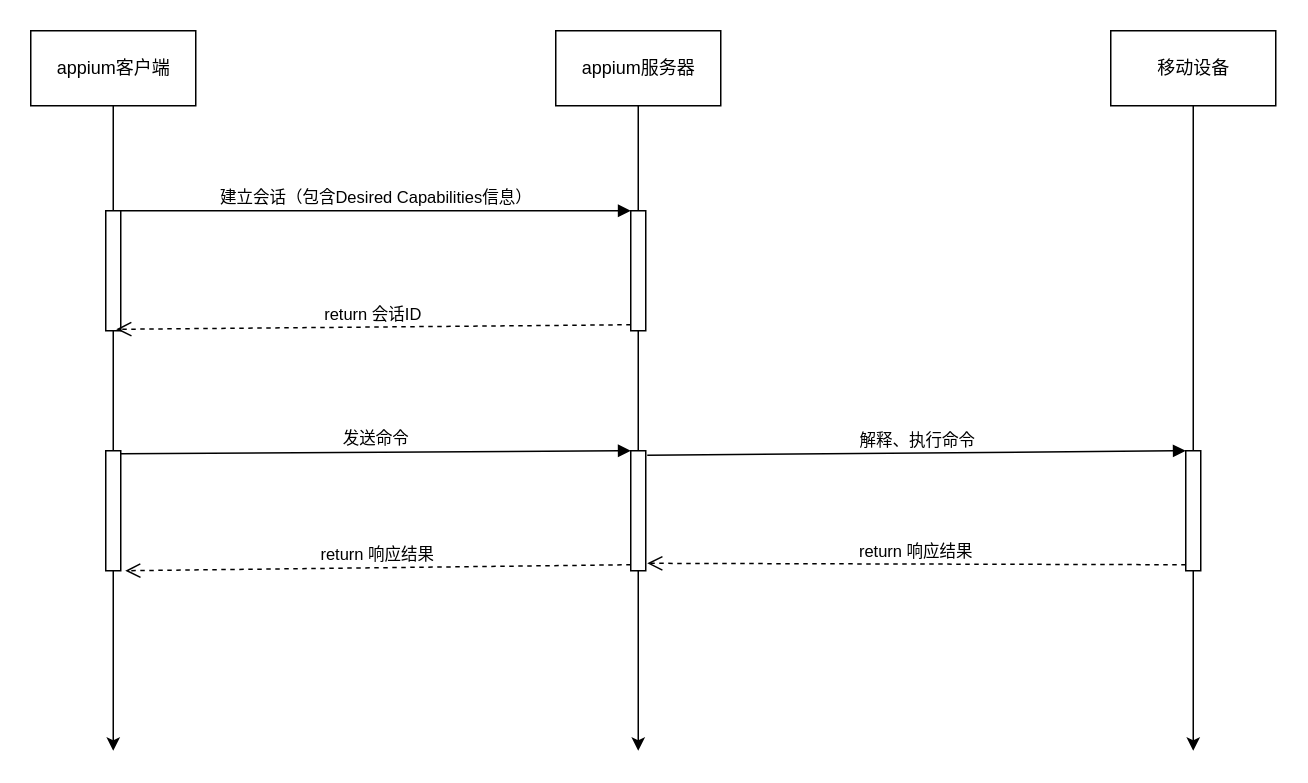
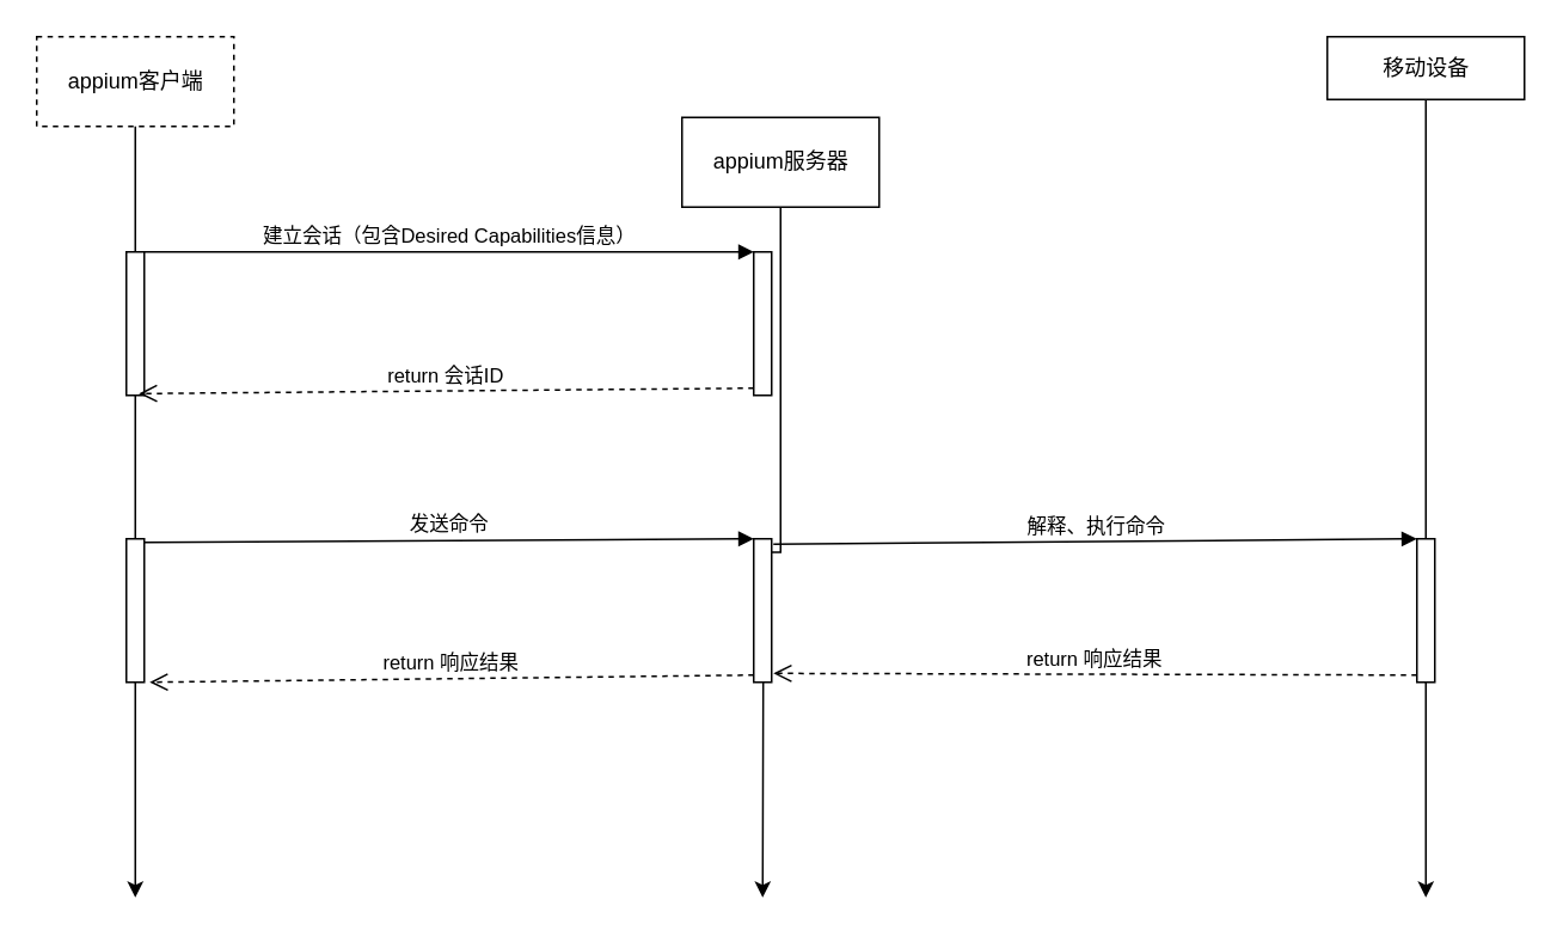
  <mxCell id="0" />
  <mxCell id="1" parent="0" />
  <mxCell id="2" style="edgeStyle=orthogonalEdgeStyle;rounded=0;orthogonalLoop=1;jettySize=auto;html=1;startArrow=none;" edge="1" parent="1" source="13"><mxGeometry relative="1" as="geometry"><mxPoint x="75" y="500" as="targetPoint" /></mxGeometry></mxCell>
- <mxCell id="3" value="appium客户端" style="html=1;" vertex="1" parent="1"><mxGeometry x="20" y="20" width="110" height="50" as="geometry" /></mxCell>
+ <mxCell id="3" value="appium客户端" style="html=1;dashed=1;" vertex="1" parent="1"><mxGeometry x="20" y="20" width="110" height="50" as="geometry" /></mxCell>
  <mxCell id="4" style="edgeStyle=orthogonalEdgeStyle;rounded=0;orthogonalLoop=1;jettySize=auto;html=1;" edge="1" parent="1" source="5"><mxGeometry relative="1" as="geometry"><mxPoint x="425" y="500" as="targetPoint" /></mxGeometry></mxCell>
- <mxCell id="5" value="appium服务器" style="html=1;" vertex="1" parent="1"><mxGeometry x="370" y="20" width="110" height="50" as="geometry" /></mxCell>
+ <mxCell id="5" value="appium服务器" style="html=1;" vertex="1" parent="1"><mxGeometry x="380" y="65" width="110" height="50" as="geometry" /></mxCell>
  <mxCell id="6" style="edgeStyle=orthogonalEdgeStyle;rounded=0;orthogonalLoop=1;jettySize=auto;html=1;" edge="1" parent="1" source="7"><mxGeometry relative="1" as="geometry"><mxPoint x="795" y="500" as="targetPoint" /><Array as="points"><mxPoint x="795" y="430" /></Array></mxGeometry></mxCell>
- <mxCell id="7" value="移动设备" style="html=1;" vertex="1" parent="1"><mxGeometry x="740" y="20" width="110" height="50" as="geometry" /></mxCell>
+ <mxCell id="7" value="移动设备" style="html=1;" vertex="1" parent="1"><mxGeometry x="740" y="20" width="110" height="35" as="geometry" /></mxCell>
  <mxCell id="8" value="" style="html=1;points=[];perimeter=orthogonalPerimeter;" vertex="1" parent="1"><mxGeometry x="70" y="140" width="10" height="80" as="geometry" /></mxCell>
  <mxCell id="9" value="" style="edgeStyle=orthogonalEdgeStyle;rounded=0;orthogonalLoop=1;jettySize=auto;html=1;endArrow=none;" edge="1" parent="1" source="3" target="8"><mxGeometry relative="1" as="geometry"><mxPoint x="75" y="421" as="targetPoint" /><mxPoint x="75" y="70" as="sourcePoint" /></mxGeometry></mxCell>
  <mxCell id="10" value="" style="html=1;points=[];perimeter=orthogonalPerimeter;" vertex="1" parent="1"><mxGeometry x="420" y="140" width="10" height="80" as="geometry" /></mxCell>
  <mxCell id="11" value="建立会话（包含Desired Capabilities信息）" style="html=1;verticalAlign=bottom;endArrow=block;entryX=0;entryY=0;rounded=0;" edge="1" target="10" parent="1" source="8"><mxGeometry relative="1" as="geometry"><mxPoint x="190" y="140" as="sourcePoint" /></mxGeometry></mxCell>
  <mxCell id="12" value="return 会话ID" style="html=1;verticalAlign=bottom;endArrow=open;dashed=1;endSize=8;exitX=0;exitY=0.95;rounded=0;entryX=0.7;entryY=0.988;entryDx=0;entryDy=0;entryPerimeter=0;" edge="1" source="10" parent="1" target="8"><mxGeometry relative="1" as="geometry"><mxPoint x="190" y="216" as="targetPoint" /></mxGeometry></mxCell>
  <mxCell id="13" value="" style="html=1;points=[];perimeter=orthogonalPerimeter;" vertex="1" parent="1"><mxGeometry x="70" y="300" width="10" height="80" as="geometry" /></mxCell>
  <mxCell id="14" value="" style="edgeStyle=orthogonalEdgeStyle;rounded=0;orthogonalLoop=1;jettySize=auto;html=1;startArrow=none;endArrow=none;" edge="1" parent="1" source="8" target="13"><mxGeometry relative="1" as="geometry"><mxPoint x="75" y="421" as="targetPoint" /><mxPoint x="75" y="220" as="sourcePoint" /></mxGeometry></mxCell>
  <mxCell id="15" value="" style="html=1;points=[];perimeter=orthogonalPerimeter;" vertex="1" parent="1"><mxGeometry x="420" y="300" width="10" height="80" as="geometry" /></mxCell>
  <mxCell id="16" value="发送命令" style="html=1;verticalAlign=bottom;endArrow=block;entryX=0;entryY=0;rounded=0;exitX=1;exitY=0.025;exitDx=0;exitDy=0;exitPerimeter=0;" edge="1" target="15" parent="1" source="13"><mxGeometry relative="1" as="geometry"><mxPoint x="350" y="300" as="sourcePoint" /></mxGeometry></mxCell>
  <mxCell id="17" value="return 响应结果" style="html=1;verticalAlign=bottom;endArrow=open;dashed=1;endSize=8;exitX=0;exitY=0.95;rounded=0;entryX=1.3;entryY=1;entryDx=0;entryDy=0;entryPerimeter=0;" edge="1" source="15" parent="1" target="13"><mxGeometry relative="1" as="geometry"><mxPoint x="350" y="376" as="targetPoint" /></mxGeometry></mxCell>
  <mxCell id="18" value="" style="html=1;points=[];perimeter=orthogonalPerimeter;" vertex="1" parent="1"><mxGeometry x="790" y="300" width="10" height="80" as="geometry" /></mxCell>
  <mxCell id="19" value="解释、执行命令" style="html=1;verticalAlign=bottom;endArrow=block;entryX=0;entryY=0;rounded=0;exitX=1.1;exitY=0.038;exitDx=0;exitDy=0;exitPerimeter=0;" edge="1" target="18" parent="1" source="15"><mxGeometry relative="1" as="geometry"><mxPoint x="720" y="300" as="sourcePoint" /></mxGeometry></mxCell>
  <mxCell id="20" value="return 响应结果" style="html=1;verticalAlign=bottom;endArrow=open;dashed=1;endSize=8;exitX=0;exitY=0.95;rounded=0;entryX=1.1;entryY=0.938;entryDx=0;entryDy=0;entryPerimeter=0;" edge="1" source="18" parent="1" target="15"><mxGeometry relative="1" as="geometry"><mxPoint x="720" y="376" as="targetPoint" /></mxGeometry></mxCell>
